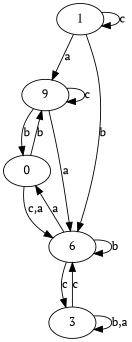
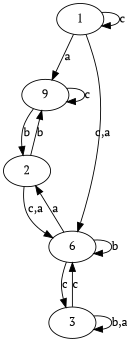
  digraph {
    d2tdocpreamble="\usetikzlibrary{automata}"
    d2tfigpreamble="\tikzstyle{every state}= [ draw=blue!50,very thick,fill=blue!20]  \tikzstyle{auto}= [fill=white]"
    fontname="PT Serif"
    ranksep=0.5
    node [fontname="PT Serif" style=state]
    edge [fontname="PT Serif" lblstyle=auto topath="bend right"]
    n1 [label=9 style="state, accepting"]
-   n2 [label=0 style="state, initial"]
+   n2 [label=2 style="state, initial"]
    n3 [label=6]
    n4 [label=3]
    n5 [label=1]
    n1 -> n1 [label=c topath="loop above"]
    n1 -> n2 [label=b]
-   n1 -> n3 [label=a]
    n2 -> n1 [label=b]
    n2 -> n3 [label="c,a"]
    n3 -> n2 [label=a]
    n3 -> n3 [label=b topath="loop above"]
    n3 -> n4 [label=c]
    n4 -> n3 [label=c]
    n4 -> n4 [label="b,a" topath="loop above"]
    n5 -> n1 [label=a]
-   n5 -> n3 [label=b]
+   n5 -> n3 [label="c,a"]
    n5 -> n5 [label=c topath="loop above"]
  }
